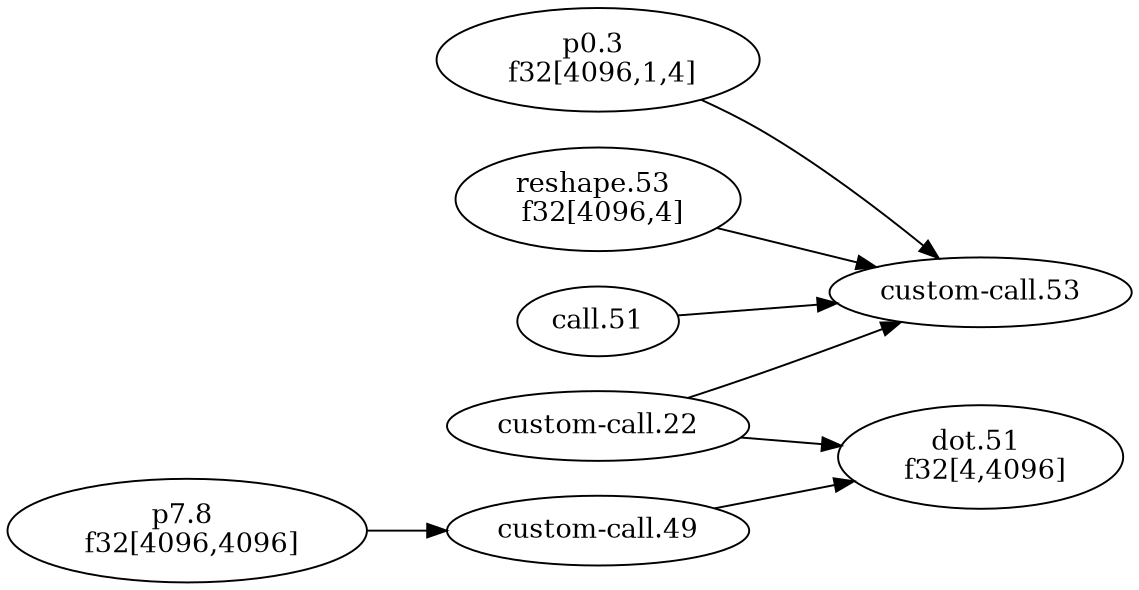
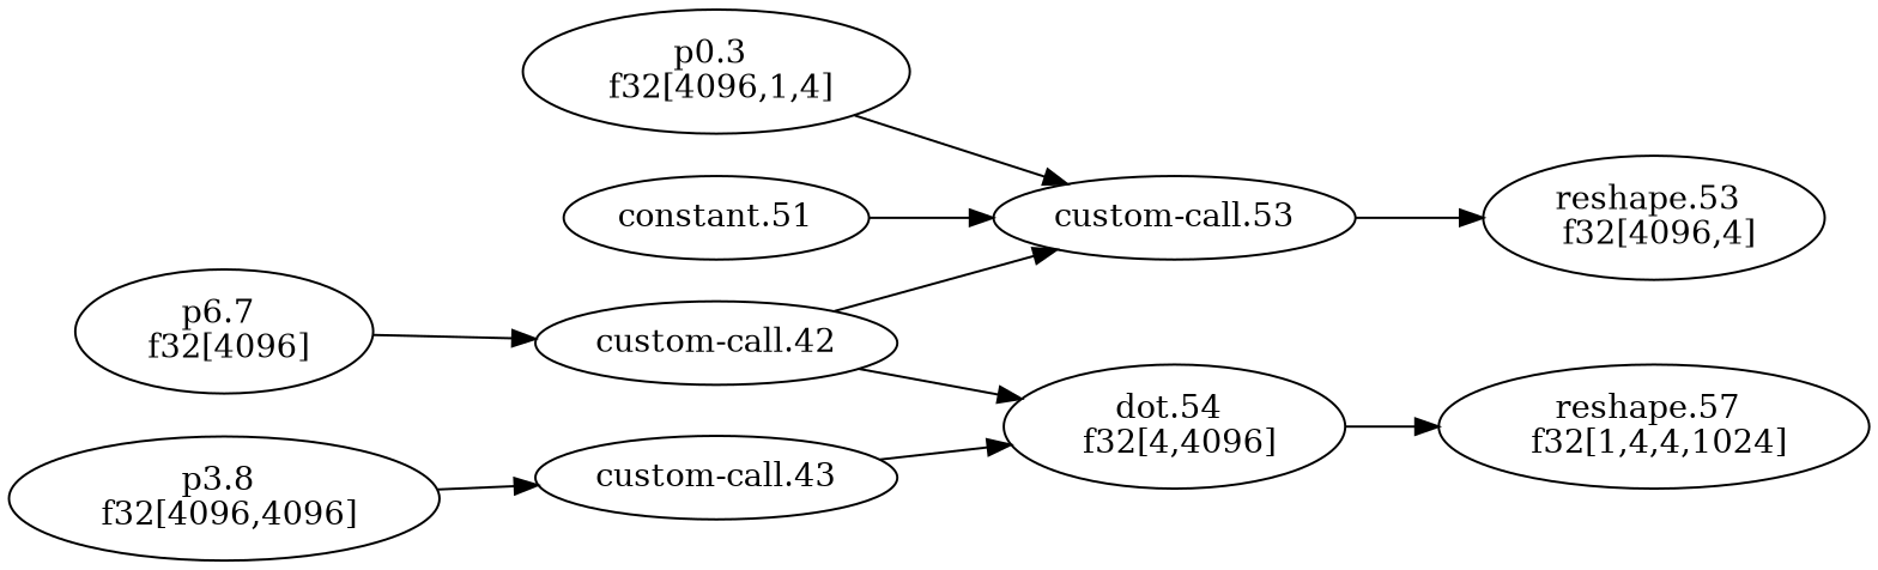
  digraph {
    rankdir=LR
    n1 [label="p0.3 \n f32[4096,1,4]"]
    n2 [label="custom-call.53"]
    n3 [label="reshape.53 \n f32[4096,4]"]
-   "custom-call.42" [label="custom-call.22"]
-   n6 [label="dot.51 \n f32[4,4096]"]
-   n8 [label="p7.8 \n f32[4096,4096]"]
-   "custom-call.43" [label="custom-call.49"]
-   "constant.51" [label="call.51"]
+   n4 [label="p6.7 \n f32[4096]"]
+   "custom-call.42"
+   n6 [label="dot.54 \n f32[4,4096]"]
+   n7 [label="reshape.57 \n f32[1,4,4,1024]"]
+   n8 [label="p3.8 \n f32[4096,4096]"]
+   "custom-call.43"
+   "constant.51"
    n1 -> n2
-   n3 -> n2
+   n2 -> n3
+   n4 -> "custom-call.42"
    "custom-call.42" -> n2
    "custom-call.42" -> n6
+   n6 -> n7
    n8 -> "custom-call.43"
    "custom-call.43" -> n6
    "constant.51" -> n2
  }
